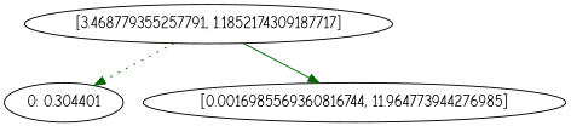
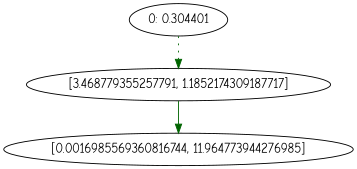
  digraph {
    fontname="Comic Neue"
    node [fontname="Comic Neue"]
    edge [color=darkgreen fontname="Comic Neue"]
    n1 [label="0: 0.304401"]
    n2 [label="[3.468779355257791, 1.1852174309187717]"]
    n3 [label="[0.0016985569360816744, 11.964773944276985]"]
-   n2 -> n1 [style=dotted]
+   n1 -> n2 [style=dotted]
    n2 -> n3 [style=solid]
  }
